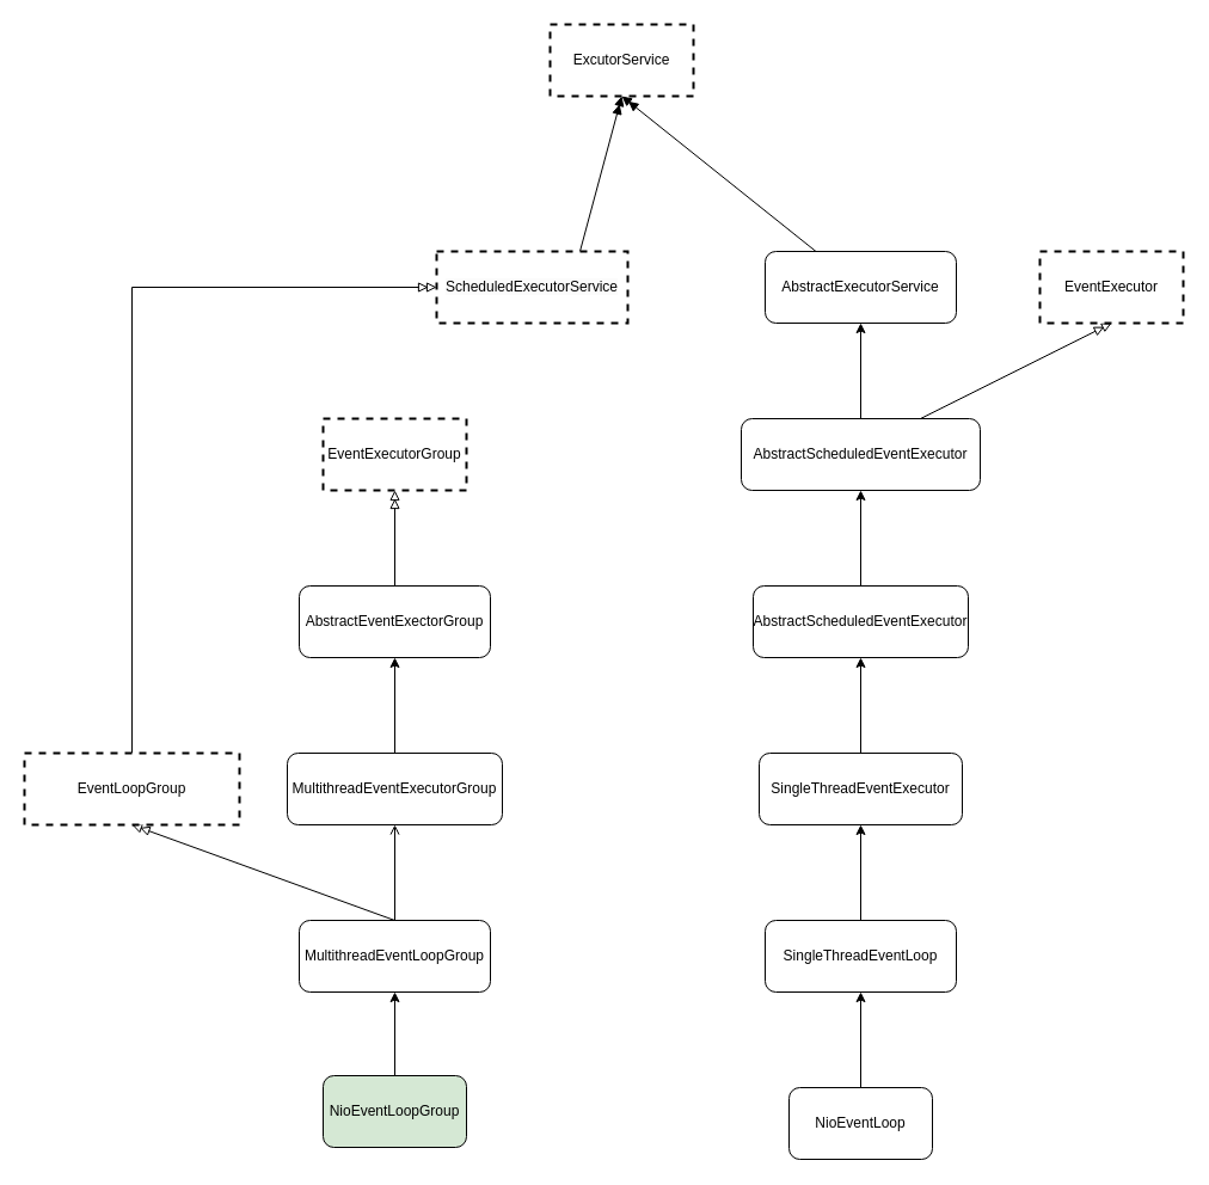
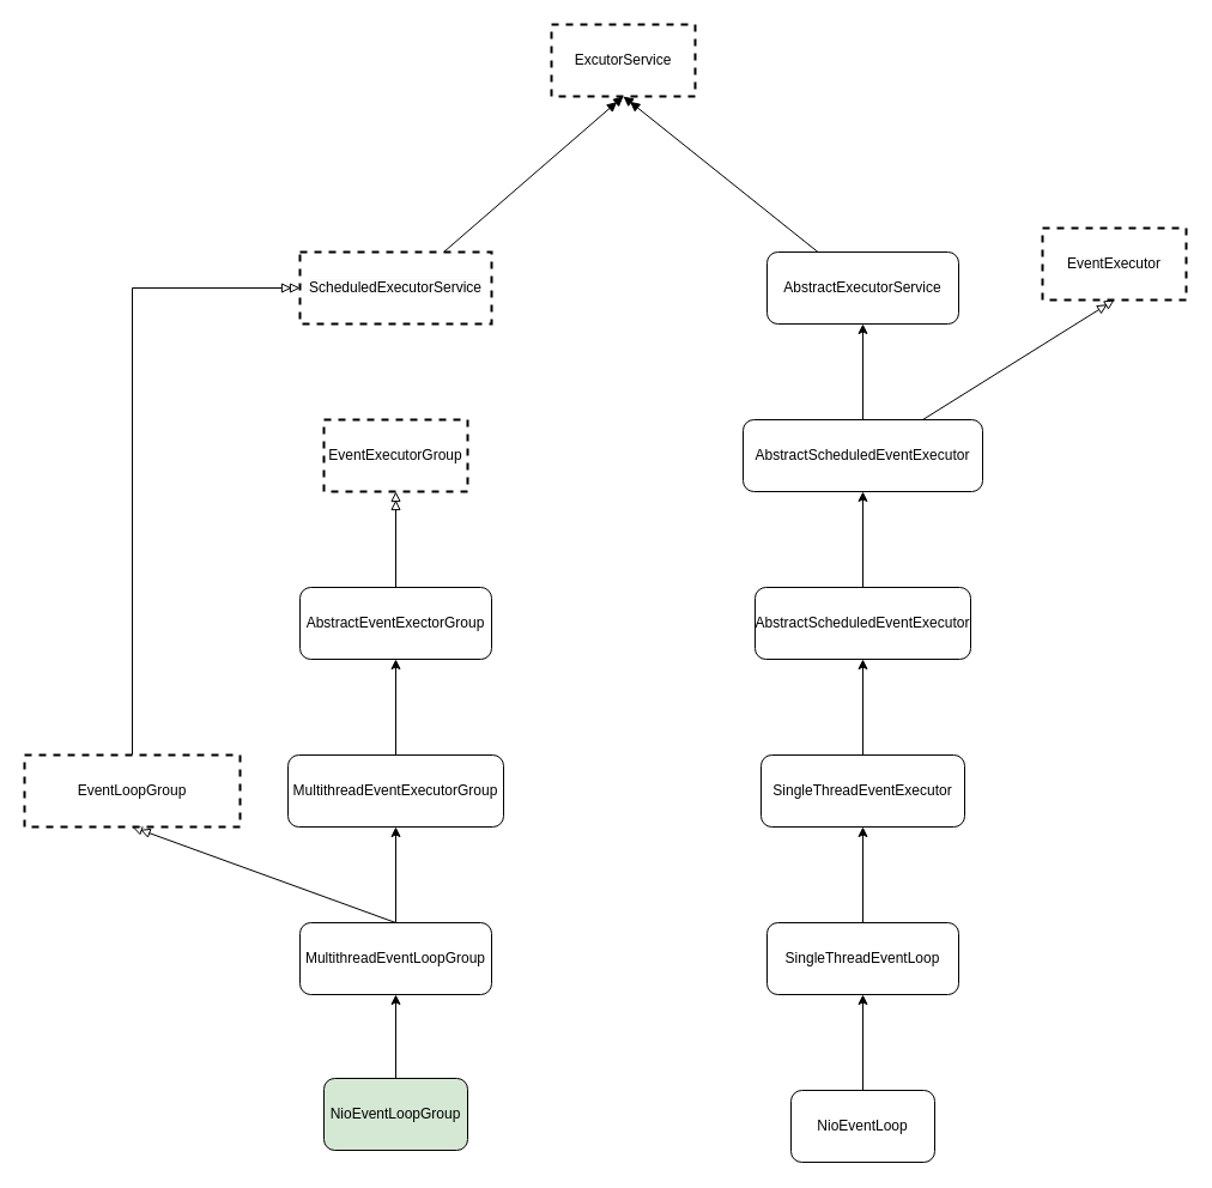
  <mxCell id="0" />
  <mxCell id="1" parent="0" />
  <mxCell id="2" value="" style="edgeStyle=orthogonalEdgeStyle;rounded=0;orthogonalLoop=1;jettySize=auto;html=1;" edge="1" parent="1" source="3" target="6"><mxGeometry relative="1" as="geometry" /></mxCell>
  <mxCell id="3" value="NioEventLoopGroup" style="rounded=1;whiteSpace=wrap;html=1;fillColor=#d5e8d4;" vertex="1" parent="1"><mxGeometry x="270" y="900" width="120" height="60" as="geometry" /></mxCell>
- <mxCell id="4" value="" style="edgeStyle=orthogonalEdgeStyle;rounded=0;orthogonalLoop=1;jettySize=auto;html=1;endArrow=open;" edge="1" parent="1" source="6" target="8"><mxGeometry relative="1" as="geometry" /></mxCell>
+ <mxCell id="4" value="" style="edgeStyle=orthogonalEdgeStyle;rounded=0;orthogonalLoop=1;jettySize=auto;html=1;" edge="1" parent="1" source="6" target="8"><mxGeometry relative="1" as="geometry" /></mxCell>
  <mxCell id="5" style="edgeStyle=none;rounded=0;orthogonalLoop=1;jettySize=auto;html=1;exitX=0.5;exitY=0;exitDx=0;exitDy=0;entryX=0.5;entryY=1;entryDx=0;entryDy=0;endArrow=doubleBlock;endFill=0;" edge="1" parent="1" source="6" target="30"><mxGeometry relative="1" as="geometry" /></mxCell>
  <mxCell id="6" value="MultithreadEventLoopGroup" style="whiteSpace=wrap;html=1;rounded=1;" vertex="1" parent="1"><mxGeometry x="250" y="770" width="160" height="60" as="geometry" /></mxCell>
  <mxCell id="7" value="" style="edgeStyle=none;rounded=0;orthogonalLoop=1;jettySize=auto;html=1;endArrow=classic;endFill=1;" edge="1" parent="1" source="8" target="10"><mxGeometry relative="1" as="geometry" /></mxCell>
  <mxCell id="8" value="MultithreadEventExecutorGroup" style="whiteSpace=wrap;html=1;rounded=1;" vertex="1" parent="1"><mxGeometry x="240" y="630" width="180" height="60" as="geometry" /></mxCell>
  <mxCell id="9" value="" style="edgeStyle=none;rounded=0;orthogonalLoop=1;jettySize=auto;html=1;endArrow=doubleBlock;endFill=0;" edge="1" parent="1" source="10" target="11"><mxGeometry relative="1" as="geometry" /></mxCell>
  <mxCell id="10" value="AbstractEventExectorGroup" style="whiteSpace=wrap;html=1;rounded=1;" vertex="1" parent="1"><mxGeometry x="250" y="490" width="160" height="60" as="geometry" /></mxCell>
  <mxCell id="11" value="EventExecutorGroup" style="whiteSpace=wrap;html=1;rounded=0;dashed=1;strokeWidth=2;" vertex="1" parent="1"><mxGeometry x="270" y="350" width="120" height="60" as="geometry" /></mxCell>
  <mxCell id="12" value="" style="edgeStyle=none;rounded=0;orthogonalLoop=1;jettySize=auto;html=1;endArrow=doubleBlock;endFill=1;entryX=0.5;entryY=1;entryDx=0;entryDy=0;exitX=0.75;exitY=0;exitDx=0;exitDy=0;" edge="1" parent="1" source="28" target="13"><mxGeometry relative="1" as="geometry"><mxPoint x="365.625" y="210" as="sourcePoint" /></mxGeometry></mxCell>
  <mxCell id="13" value="ExcutorService" style="whiteSpace=wrap;html=1;rounded=0;dashed=1;strokeWidth=2;" vertex="1" parent="1"><mxGeometry x="460" y="20" width="120" height="60" as="geometry" /></mxCell>
  <mxCell id="14" value="" style="edgeStyle=none;rounded=0;orthogonalLoop=1;jettySize=auto;html=1;endArrow=classic;endFill=1;" edge="1" parent="1" source="15" target="17"><mxGeometry relative="1" as="geometry" /></mxCell>
  <mxCell id="15" value="NioEventLoop" style="rounded=1;whiteSpace=wrap;html=1;" vertex="1" parent="1"><mxGeometry x="660" y="910" width="120" height="60" as="geometry" /></mxCell>
  <mxCell id="16" value="" style="edgeStyle=none;rounded=0;orthogonalLoop=1;jettySize=auto;html=1;endArrow=classic;endFill=1;" edge="1" parent="1" source="17" target="19"><mxGeometry relative="1" as="geometry" /></mxCell>
  <mxCell id="17" value="SingleThreadEventLoop" style="whiteSpace=wrap;html=1;rounded=1;" vertex="1" parent="1"><mxGeometry x="640" y="770" width="160" height="60" as="geometry" /></mxCell>
  <mxCell id="18" value="" style="edgeStyle=none;rounded=0;orthogonalLoop=1;jettySize=auto;html=1;endArrow=classic;endFill=1;" edge="1" parent="1" source="19" target="21"><mxGeometry relative="1" as="geometry" /></mxCell>
  <mxCell id="19" value="SingleThreadEventExecutor" style="whiteSpace=wrap;html=1;rounded=1;" vertex="1" parent="1"><mxGeometry x="635" y="630" width="170" height="60" as="geometry" /></mxCell>
  <mxCell id="20" value="" style="edgeStyle=none;rounded=0;orthogonalLoop=1;jettySize=auto;html=1;endArrow=classic;endFill=1;" edge="1" parent="1" source="21" target="24"><mxGeometry relative="1" as="geometry" /></mxCell>
  <mxCell id="21" value="AbstractScheduledEventExecutor" style="whiteSpace=wrap;html=1;rounded=1;" vertex="1" parent="1"><mxGeometry x="630" y="490" width="180" height="60" as="geometry" /></mxCell>
  <mxCell id="22" value="" style="edgeStyle=none;rounded=0;orthogonalLoop=1;jettySize=auto;html=1;endArrow=classic;endFill=1;" edge="1" parent="1" source="24" target="26"><mxGeometry relative="1" as="geometry" /></mxCell>
  <mxCell id="23" style="edgeStyle=none;rounded=0;orthogonalLoop=1;jettySize=auto;html=1;exitX=0.75;exitY=0;exitDx=0;exitDy=0;entryX=0.5;entryY=1;entryDx=0;entryDy=0;endArrow=doubleBlock;endFill=0;" edge="1" parent="1" source="24" target="27"><mxGeometry relative="1" as="geometry" /></mxCell>
  <mxCell id="24" value="AbstractScheduledEventExecutor" style="whiteSpace=wrap;html=1;rounded=1;" vertex="1" parent="1"><mxGeometry x="620" y="350" width="200" height="60" as="geometry" /></mxCell>
  <mxCell id="25" value="" style="edgeStyle=none;rounded=0;orthogonalLoop=1;jettySize=auto;html=1;endArrow=doubleBlock;endFill=1;entryX=0.5;entryY=1;entryDx=0;entryDy=0;" edge="1" parent="1" source="26" target="13"><mxGeometry relative="1" as="geometry"><mxPoint x="570" y="120" as="targetPoint" /></mxGeometry></mxCell>
  <mxCell id="26" value="AbstractExecutorService" style="whiteSpace=wrap;html=1;rounded=1;" vertex="1" parent="1"><mxGeometry x="640" y="210" width="160" height="60" as="geometry" /></mxCell>
- <mxCell id="27" value="EventExecutor" style="whiteSpace=wrap;html=1;rounded=0;dashed=1;strokeWidth=2;" vertex="1" parent="1"><mxGeometry x="870" y="210" width="120" height="60" as="geometry" /></mxCell>
- <mxCell id="28" value="&lt;meta charset=&quot;utf-8&quot;&gt;&lt;span style=&quot;color: rgb(0, 0, 0); font-family: Helvetica; font-size: 12px; font-style: normal; font-variant-ligatures: normal; font-variant-caps: normal; font-weight: 400; letter-spacing: normal; orphans: 2; text-align: center; text-indent: 0px; text-transform: none; widows: 2; word-spacing: 0px; -webkit-text-stroke-width: 0px; background-color: rgb(251, 251, 251); text-decoration-thickness: initial; text-decoration-style: initial; text-decoration-color: initial; float: none; display: inline !important;&quot;&gt;ScheduledExecutorService&lt;/span&gt;" style="rounded=0;whiteSpace=wrap;html=1;strokeColor=default;dashed=1;strokeWidth=2;" vertex="1" parent="1"><mxGeometry x="365" y="210" width="160" height="60" as="geometry" /></mxCell>
+ <mxCell id="27" value="EventExecutor" style="whiteSpace=wrap;html=1;rounded=0;dashed=1;strokeWidth=2;" vertex="1" parent="1"><mxGeometry x="870" y="190" width="120" height="60" as="geometry" /></mxCell>
+ <mxCell id="28" value="&lt;meta charset=&quot;utf-8&quot;&gt;&lt;span style=&quot;color: rgb(0, 0, 0); font-family: Helvetica; font-size: 12px; font-style: normal; font-variant-ligatures: normal; font-variant-caps: normal; font-weight: 400; letter-spacing: normal; orphans: 2; text-align: center; text-indent: 0px; text-transform: none; widows: 2; word-spacing: 0px; -webkit-text-stroke-width: 0px; background-color: rgb(251, 251, 251); text-decoration-thickness: initial; text-decoration-style: initial; text-decoration-color: initial; float: none; display: inline !important;&quot;&gt;ScheduledExecutorService&lt;/span&gt;" style="rounded=0;whiteSpace=wrap;html=1;strokeColor=default;dashed=1;strokeWidth=2;" vertex="1" parent="1"><mxGeometry x="250" y="210" width="160" height="60" as="geometry" /></mxCell>
  <mxCell id="29" style="edgeStyle=orthogonalEdgeStyle;rounded=0;orthogonalLoop=1;jettySize=auto;html=1;endArrow=doubleBlock;endFill=0;entryX=0;entryY=0.5;entryDx=0;entryDy=0;" edge="1" parent="1" target="28"><mxGeometry relative="1" as="geometry"><mxPoint x="210" y="250" as="targetPoint" /><mxPoint x="110" y="630" as="sourcePoint" /><Array as="points"><mxPoint x="110" y="240" /></Array></mxGeometry></mxCell>
  <mxCell id="30" value="EventLoopGroup" style="whiteSpace=wrap;html=1;rounded=0;dashed=1;strokeWidth=2;" vertex="1" parent="1"><mxGeometry x="20" y="630" width="180" height="60" as="geometry" /></mxCell>
